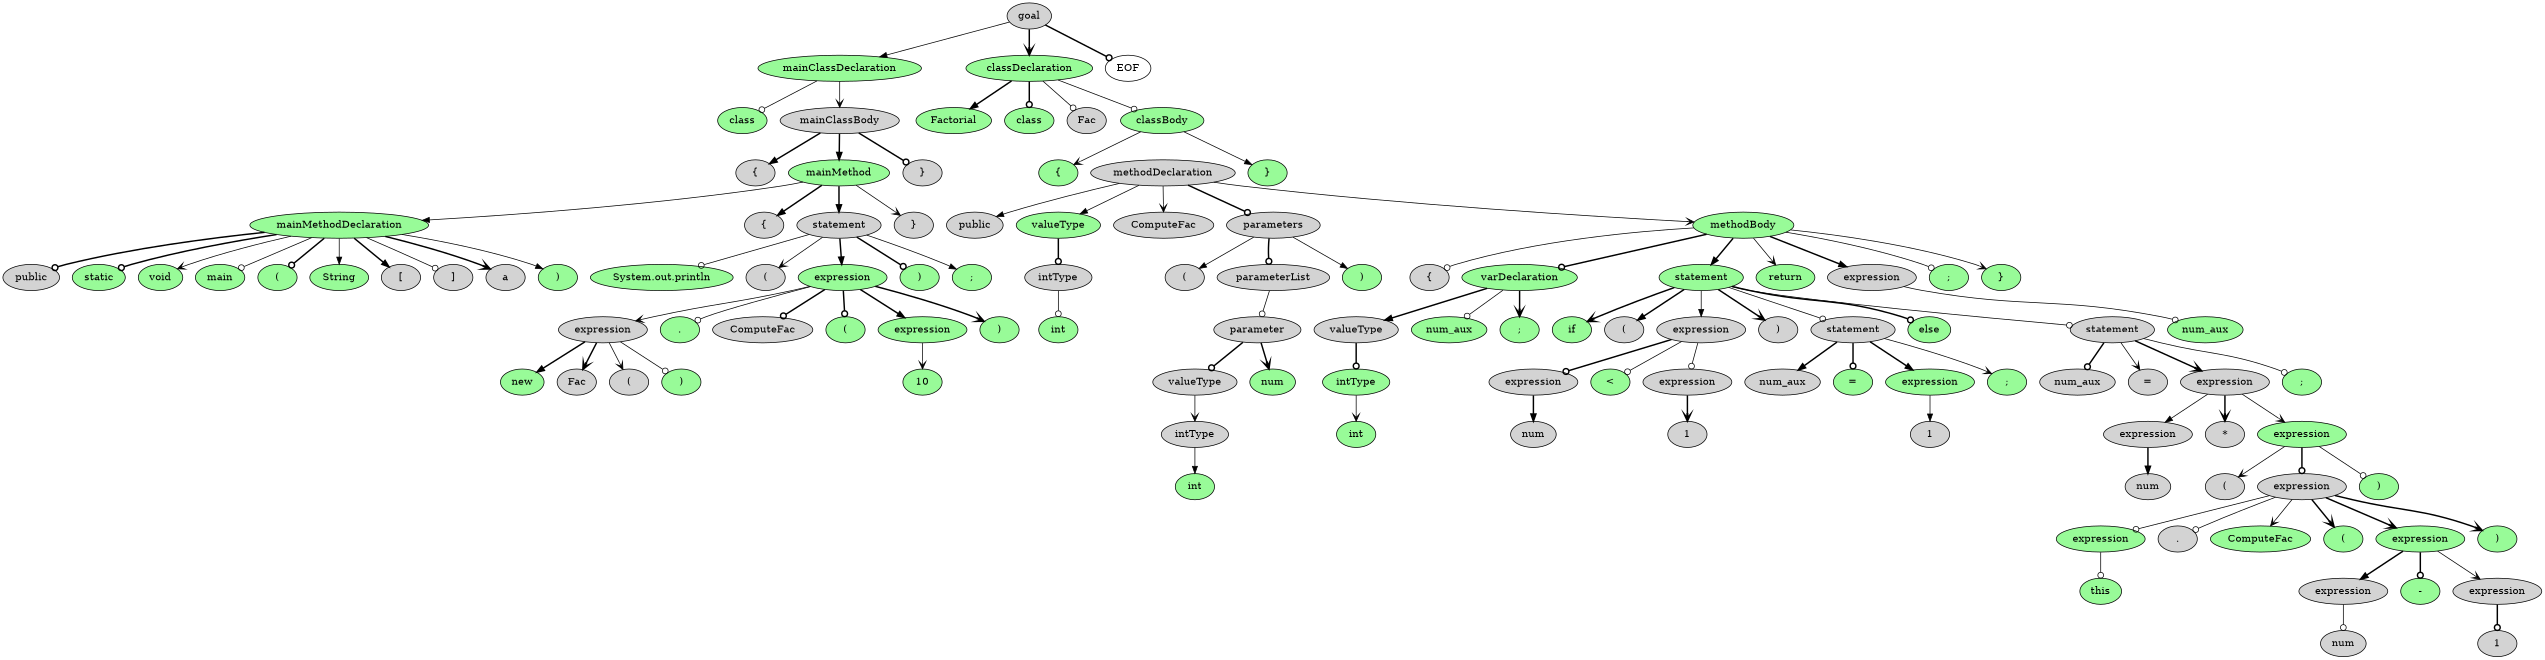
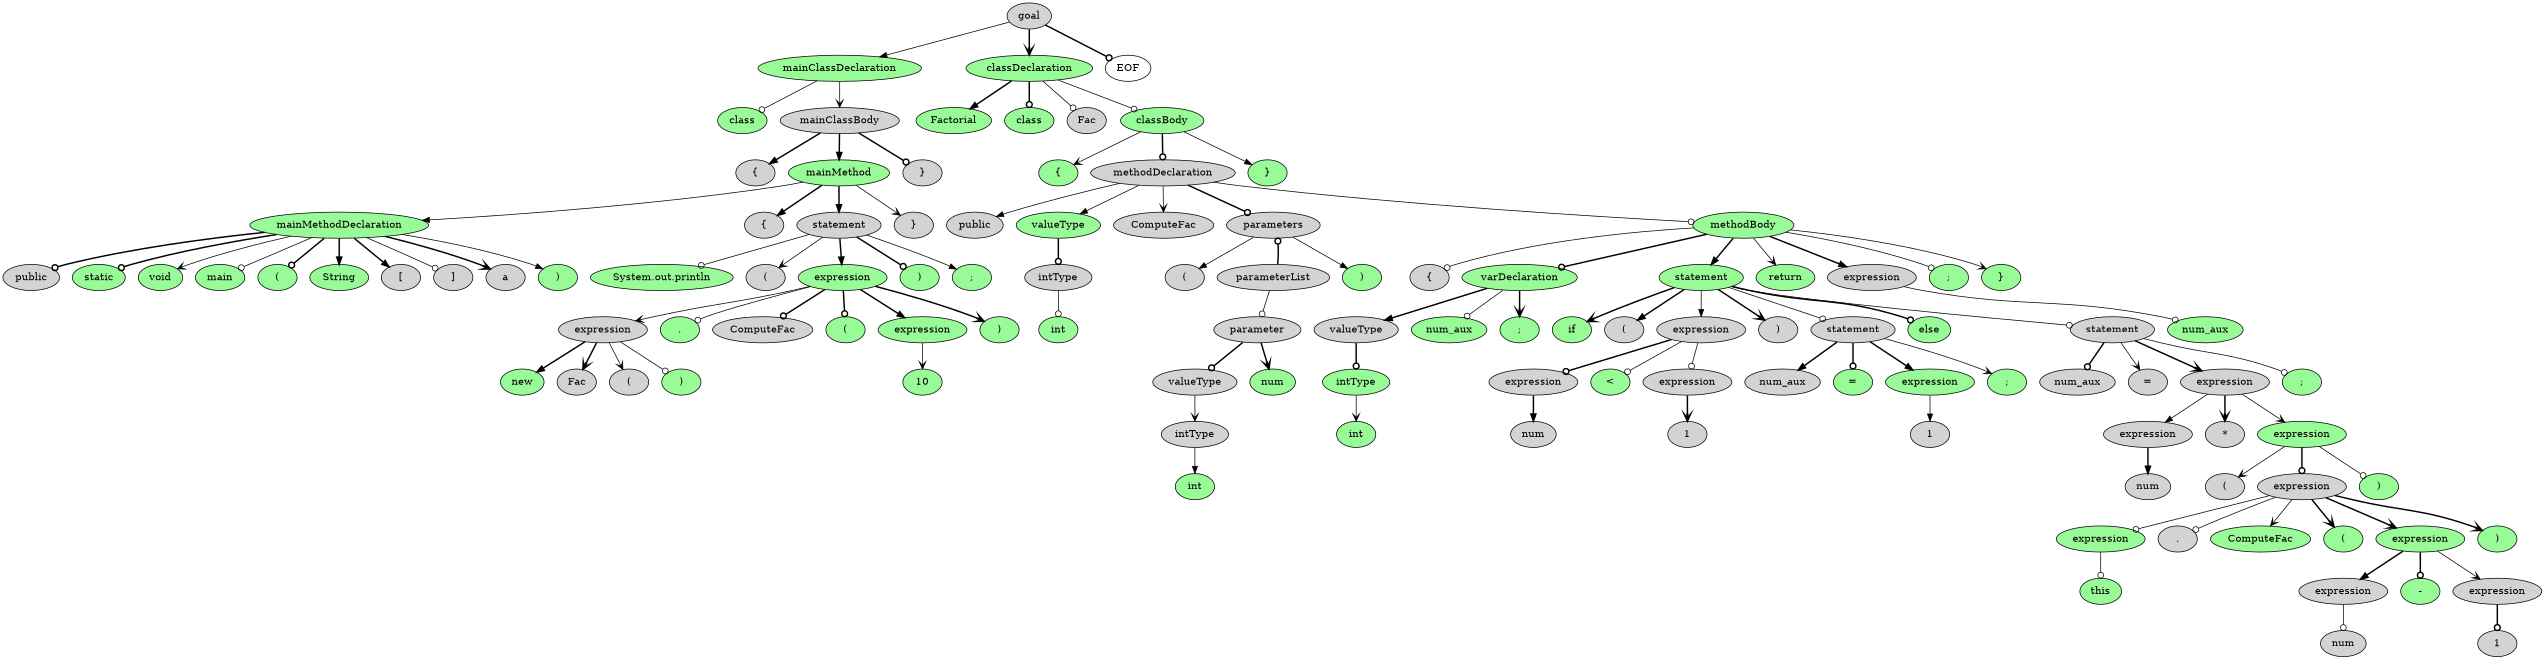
  digraph {
    node [fillcolor=palegreen style=filled]
    edge [arrowhead=odot style=solid]
    n1 [fillcolor=lightgrey label=goal]
    n2 [label=mainClassDeclaration]
    n3 [label=classDeclaration]
    n4 [label=<EOF> fillcolor="" style=""]
    n5 [label=class]
    n6 [fillcolor=lightgrey label=mainClassBody]
    n7 [label=Factorial]
    n8 [label=class]
    n9 [fillcolor=lightgrey label=Fac]
    n10 [label=classBody]
    n11 [fillcolor=lightgrey label="{"]
    n12 [label=mainMethod]
    n13 [fillcolor=lightgrey label="}"]
    n14 [label=mainMethodDeclaration]
    n15 [fillcolor=lightgrey label="{"]
    n16 [fillcolor=lightgrey label=statement]
    n17 [fillcolor=lightgrey label="}"]
    n18 [fillcolor=lightgrey label=public]
    n19 [label=static]
    n20 [label=void]
    n21 [label=main]
    n22 [label="("]
    n23 [label=String]
    n24 [fillcolor=lightgrey label="["]
    n25 [fillcolor=lightgrey label="]"]
    n26 [fillcolor=lightgrey label=a]
    n27 [label=")"]
    n28 [label="System.out.println"]
    n29 [fillcolor=lightgrey label="("]
    n30 [label=expression]
    n31 [label=")"]
    n32 [label=";"]
    n33 [fillcolor=lightgrey label=expression]
    n34 [label="."]
    n35 [fillcolor=lightgrey label=ComputeFac]
    n36 [label="("]
    n37 [label=expression]
    n38 [label=")"]
    n39 [label=new]
    n40 [fillcolor=lightgrey label=Fac]
    n41 [fillcolor=lightgrey label="("]
    n42 [label=")"]
    n43 [label=10]
    n44 [label="{"]
    n45 [fillcolor=lightgrey label=methodDeclaration]
    n46 [label="}"]
    n47 [fillcolor=lightgrey label=public]
    n48 [label=valueType]
    n49 [fillcolor=lightgrey label=ComputeFac]
    n50 [fillcolor=lightgrey label=parameters]
    n51 [label=methodBody]
    n52 [fillcolor=lightgrey label=intType]
    n53 [fillcolor=lightgrey label="("]
    n54 [fillcolor=lightgrey label=parameterList]
    n55 [label=")"]
    n56 [fillcolor=lightgrey label="{"]
    n57 [label=varDeclaration]
    n58 [label=statement]
    n59 [label=return]
    n60 [fillcolor=lightgrey label=expression]
    n61 [label=";"]
    n62 [label="}"]
    n63 [label=int]
    n64 [fillcolor=lightgrey label=parameter]
    n65 [fillcolor=lightgrey label=valueType]
    n66 [label=num]
    n67 [fillcolor=lightgrey label=intType]
    n68 [label=int]
    n69 [fillcolor=lightgrey label=valueType]
    n70 [label=num_aux]
    n71 [label=";"]
    n72 [label=if]
    n73 [fillcolor=lightgrey label="("]
    n74 [fillcolor=lightgrey label=expression]
    n75 [fillcolor=lightgrey label=")"]
    n76 [fillcolor=lightgrey label=statement]
    n77 [label=else]
    n78 [fillcolor=lightgrey label=statement]
    n79 [label=num_aux]
    n80 [label=intType]
    n81 [label=int]
    n82 [fillcolor=lightgrey label=expression]
    n83 [label="<"]
    n84 [fillcolor=lightgrey label=expression]
    n85 [fillcolor=lightgrey label=num_aux]
    n86 [label="="]
    n87 [label=expression]
    n88 [label=";"]
    n89 [fillcolor=lightgrey label=num_aux]
    n90 [fillcolor=lightgrey label="="]
    n91 [fillcolor=lightgrey label=expression]
    n92 [label=";"]
    n93 [fillcolor=lightgrey label=num]
    n94 [fillcolor=lightgrey label=1]
    n95 [fillcolor=lightgrey label=1]
    n96 [fillcolor=lightgrey label=expression]
    n97 [fillcolor=lightgrey label="*"]
    n98 [label=expression]
    n99 [fillcolor=lightgrey label=num]
    n100 [fillcolor=lightgrey label="("]
    n101 [fillcolor=lightgrey label=expression]
    n102 [label=")"]
    n103 [label=expression]
    n104 [fillcolor=lightgrey label="."]
    n105 [label=ComputeFac]
    n106 [label="("]
    n107 [label=expression]
    n108 [label=")"]
    n109 [label=this]
    n110 [fillcolor=lightgrey label=expression]
    n111 [label="-"]
    n112 [fillcolor=lightgrey label=expression]
    n113 [fillcolor=lightgrey label=num]
    n114 [fillcolor=lightgrey label=1]
    n1 -> n2 [arrowhead=normal]
    n1 -> n3 [arrowhead=vee style=bold]
    n1 -> n4 [style=bold]
    n2 -> n5
    n2 -> n6 [arrowhead=vee]
    n3 -> n7 [arrowhead=normal style=bold]
    n3 -> n8 [style=bold]
    n3 -> n9
    n3 -> n10
    n6 -> n11 [arrowhead=normal style=bold]
    n6 -> n12 [arrowhead=normal style=bold]
    n6 -> n13 [style=bold]
    n10 -> n44 [arrowhead=vee]
+   n10 -> n45 [style=bold]
    n10 -> n46 [arrowhead=normal]
    n12 -> n14 [arrowhead=normal]
    n12 -> n15 [arrowhead=normal style=bold]
    n12 -> n16 [arrowhead=normal style=bold]
    n12 -> n17 [arrowhead=vee]
    n14 -> n18 [style=bold]
    n14 -> n19 [style=bold]
    n14 -> n20 [arrowhead=vee]
    n14 -> n21
    n14 -> n22 [style=bold]
-   n14 -> n23 [arrowhead=normal]
+   n14 -> n23 [arrowhead=normal style=bold]
    n14 -> n24 [arrowhead=normal style=bold]
    n14 -> n25
    n14 -> n26 [arrowhead=vee style=bold]
    n14 -> n27 [arrowhead=normal]
    n16 -> n28
    n16 -> n29 [arrowhead=vee]
    n16 -> n30 [arrowhead=normal style=bold]
    n16 -> n31 [style=bold]
    n16 -> n32 [arrowhead=normal]
    n30 -> n33 [arrowhead=vee]
    n30 -> n34
    n30 -> n35 [style=bold]
    n30 -> n36 [style=bold]
    n30 -> n37 [arrowhead=normal style=bold]
    n30 -> n38 [arrowhead=vee style=bold]
    n33 -> n39 [arrowhead=normal style=bold]
    n33 -> n40 [arrowhead=vee style=bold]
    n33 -> n41 [arrowhead=vee]
    n33 -> n42
    n37 -> n43 [arrowhead=vee]
    n45 -> n47 [arrowhead=normal]
    n45 -> n48 [arrowhead=normal]
    n45 -> n49 [arrowhead=vee]
    n45 -> n50 [style=bold]
-   n45 -> n51 [arrowhead=vee]
+   n45 -> n51
    n48 -> n52 [style=bold]
    n50 -> n53 [arrowhead=normal]
-   n50 -> n54 [style=bold]
+   n54 -> n50 [style=bold]
    n50 -> n55 [arrowhead=normal]
    n51 -> n56
    n51 -> n57 [style=bold]
    n51 -> n58 [arrowhead=normal style=bold]
    n51 -> n59 [arrowhead=vee]
    n51 -> n60 [arrowhead=normal style=bold]
    n51 -> n61
    n51 -> n62 [arrowhead=vee]
    n52 -> n63
    n54 -> n64
    n57 -> n69 [arrowhead=normal style=bold]
    n57 -> n70
    n57 -> n71 [arrowhead=vee style=bold]
    n58 -> n72 [arrowhead=vee style=bold]
    n58 -> n73 [arrowhead=normal style=bold]
    n58 -> n74 [arrowhead=normal]
    n58 -> n75 [arrowhead=vee style=bold]
    n58 -> n76
    n58 -> n77 [style=bold]
    n58 -> n78
    n60 -> n79
    n64 -> n65 [style=bold]
    n64 -> n66 [arrowhead=vee style=bold]
    n65 -> n67 [arrowhead=vee]
    n67 -> n68 [arrowhead=normal]
    n69 -> n80 [style=bold]
    n74 -> n82 [style=bold]
    n74 -> n83
    n74 -> n84
    n76 -> n85 [arrowhead=normal style=bold]
    n76 -> n86 [style=bold]
    n76 -> n87 [arrowhead=normal style=bold]
    n76 -> n88 [arrowhead=vee]
    n78 -> n89 [style=bold]
    n78 -> n90 [arrowhead=vee]
    n78 -> n91 [arrowhead=vee style=bold]
    n78 -> n92
    n80 -> n81 [arrowhead=vee]
    n82 -> n93 [arrowhead=normal style=bold]
    n84 -> n94 [arrowhead=vee style=bold]
    n87 -> n95 [arrowhead=normal]
    n91 -> n96 [arrowhead=normal]
    n91 -> n97 [arrowhead=vee style=bold]
    n91 -> n98 [arrowhead=vee]
    n96 -> n99 [arrowhead=normal style=bold]
    n98 -> n100 [arrowhead=vee]
    n98 -> n101 [style=bold]
    n98 -> n102
    n101 -> n103
    n101 -> n104
    n101 -> n105 [arrowhead=vee]
    n101 -> n106 [arrowhead=vee style=bold]
    n101 -> n107 [arrowhead=vee style=bold]
    n101 -> n108 [arrowhead=vee style=bold]
    n103 -> n109
    n107 -> n110 [arrowhead=normal style=bold]
    n107 -> n111 [style=bold]
    n107 -> n112 [arrowhead=vee]
    n110 -> n113
    n112 -> n114 [style=bold]
  }
